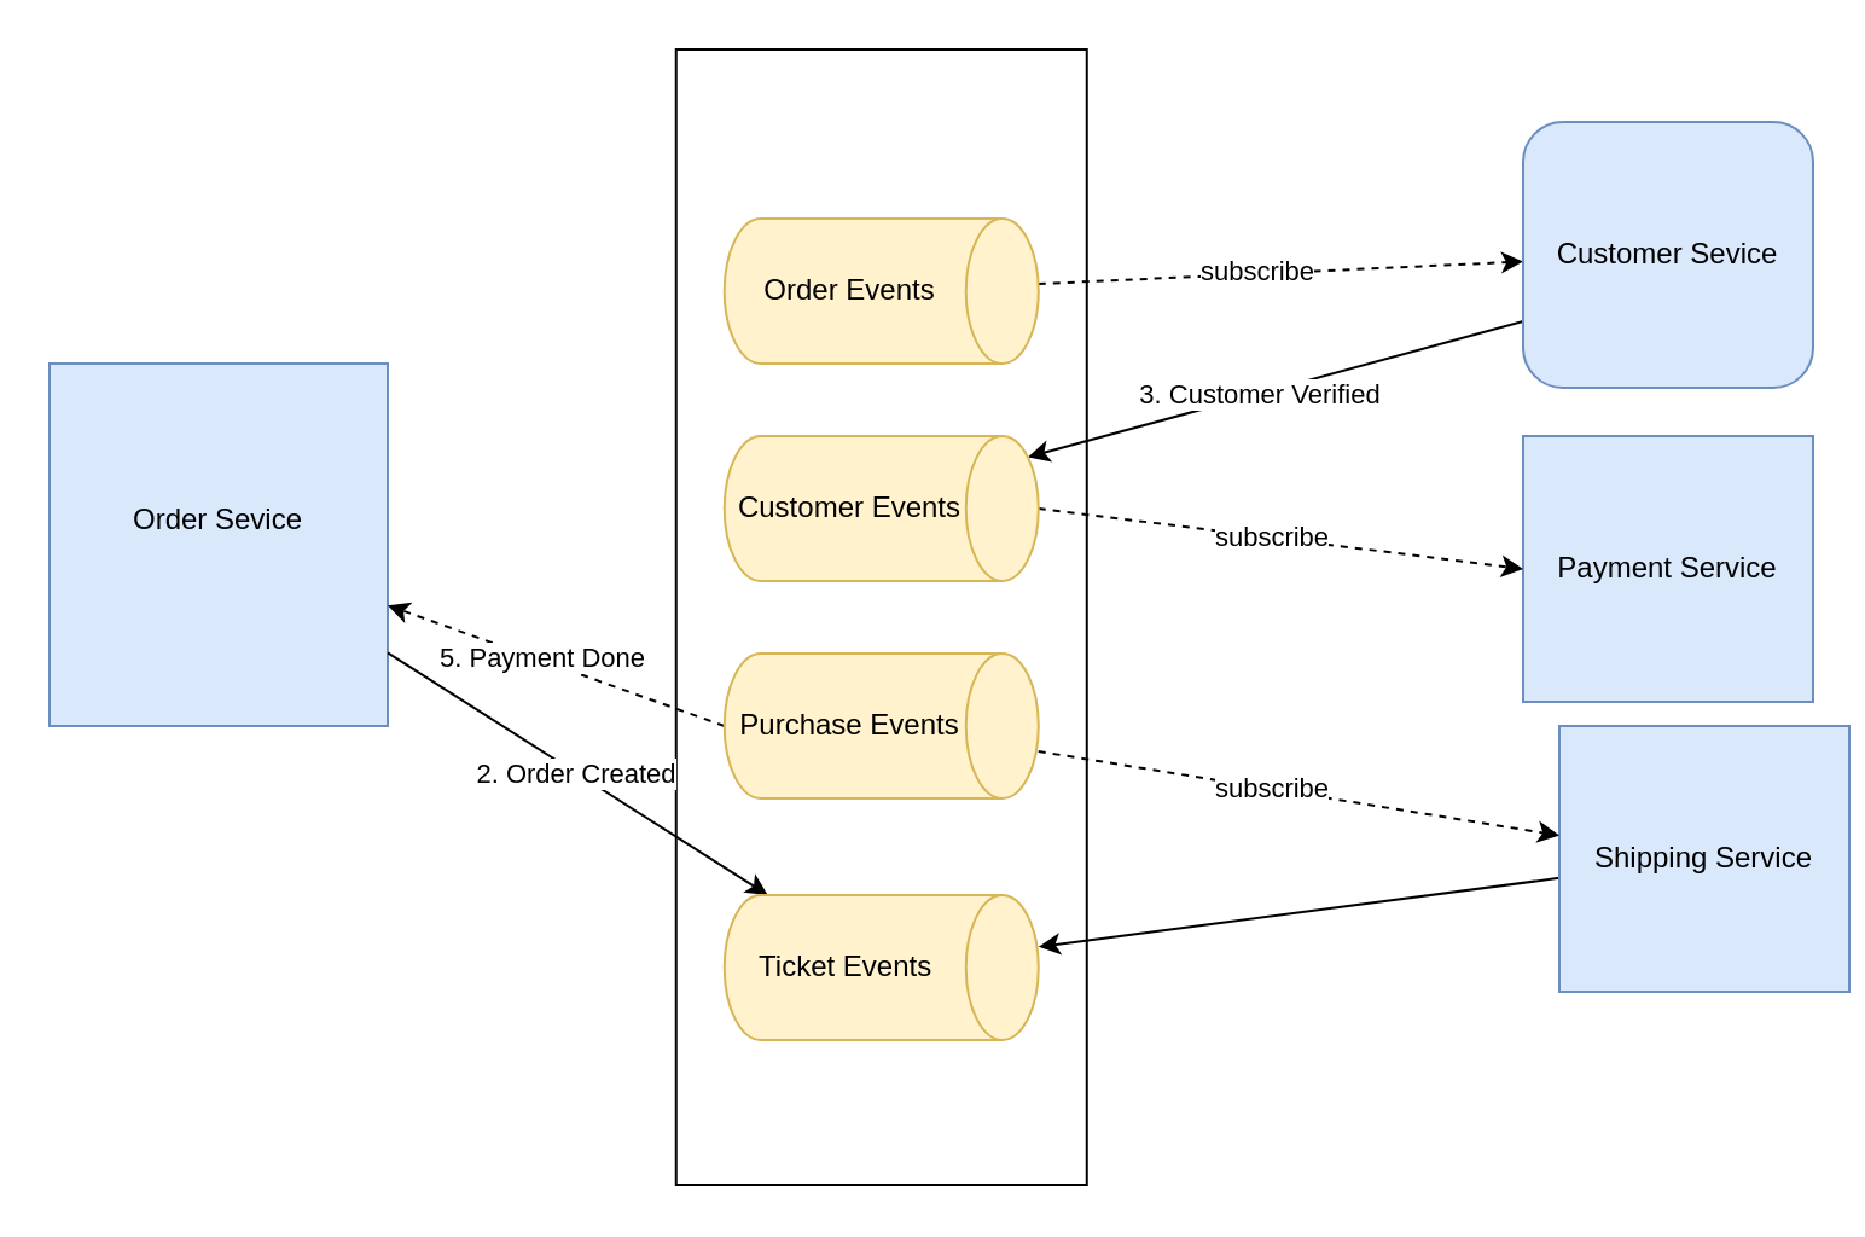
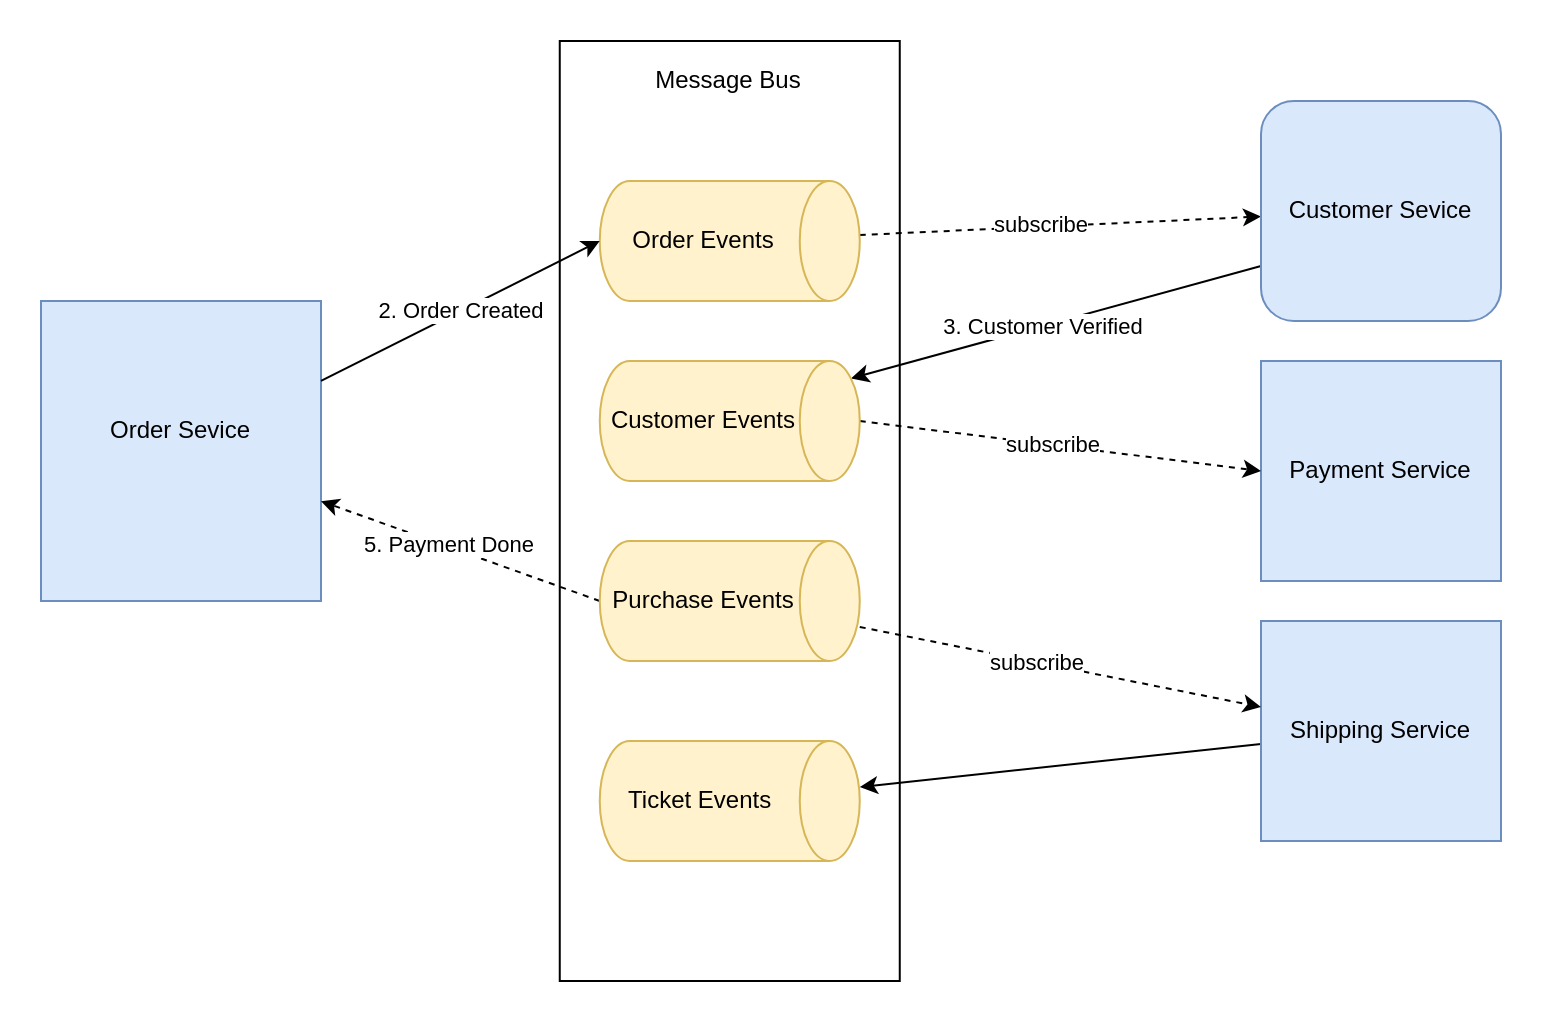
  <mxCell id="0" />
  <mxCell id="1" parent="0" />
  <mxCell id="2" value="Order Sevice" style="rounded=0;whiteSpace=wrap;html=1;fillColor=#dae8fc;strokeColor=#6c8ebf;spacingBottom=21;" parent="1" vertex="1"><mxGeometry x="20" y="150" width="140" height="150" as="geometry" /></mxCell>
  <mxCell id="3" value="" style="rounded=0;whiteSpace=wrap;html=1;" parent="1" vertex="1"><mxGeometry x="279.38" y="20" width="170" height="470" as="geometry" /></mxCell>
+ <mxCell id="4" value="Message Bus" style="text;html=1;strokeColor=none;fillColor=none;align=center;verticalAlign=middle;whiteSpace=wrap;rounded=0;" parent="1" vertex="1"><mxGeometry x="299.38" y="30" width="130" height="20" as="geometry" /></mxCell>
  <mxCell id="5" style="rounded=0;orthogonalLoop=1;jettySize=auto;html=1;dashed=1;" parent="1" source="7" target="10" edge="1"><mxGeometry relative="1" as="geometry" /></mxCell>
  <mxCell id="6" value="subscribe" style="edgeLabel;html=1;align=center;verticalAlign=middle;resizable=0;points=[];" vertex="1" connectable="0" parent="5"><mxGeometry x="-0.106" y="1" relative="1" as="geometry"><mxPoint as="offset" /></mxGeometry></mxCell>
  <mxCell id="7" value="Order Events" style="shape=cylinder3;whiteSpace=wrap;html=1;boundedLbl=1;backgroundOutline=1;size=15;direction=south;fillColor=#fff2cc;strokeColor=#d6b656;" parent="1" vertex="1"><mxGeometry x="299.38" y="90" width="130" height="60" as="geometry" /></mxCell>
  <mxCell id="8" style="edgeStyle=none;rounded=0;orthogonalLoop=1;jettySize=auto;html=1;exitX=0;exitY=0.75;exitDx=0;exitDy=0;entryX=0.145;entryY=0;entryDx=0;entryDy=4.35;entryPerimeter=0;" parent="1" source="10" target="17" edge="1"><mxGeometry relative="1" as="geometry" /></mxCell>
  <mxCell id="9" value="3. Customer Verified" style="edgeLabel;html=1;align=center;verticalAlign=middle;resizable=0;points=[];" parent="8" vertex="1" connectable="0"><mxGeometry x="0.075" relative="1" as="geometry"><mxPoint as="offset" /></mxGeometry></mxCell>
  <mxCell id="10" value="Customer Sevice" style="whiteSpace=wrap;html=1;fillColor=#dae8fc;strokeColor=#6c8ebf;rounded=1;" parent="1" vertex="1"><mxGeometry x="630" y="50" width="120" height="110" as="geometry" /></mxCell>
  <mxCell id="11" value="Payment Service" style="rounded=0;whiteSpace=wrap;html=1;fillColor=#dae8fc;strokeColor=#6c8ebf;" parent="1" vertex="1"><mxGeometry x="630" y="180" width="120" height="110" as="geometry" /></mxCell>
  <mxCell id="12" style="edgeStyle=none;rounded=0;orthogonalLoop=1;jettySize=auto;html=1;" parent="1" source="13" target="23" edge="1"><mxGeometry relative="1" as="geometry" /></mxCell>
- <mxCell id="13" value="Shipping Service" style="rounded=0;whiteSpace=wrap;html=1;fillColor=#dae8fc;strokeColor=#6c8ebf;" parent="1" vertex="1"><mxGeometry x="645" y="300" width="120" height="110" as="geometry" /></mxCell>
- <mxCell id="14" value="2. Order Created" style="rounded=0;orthogonalLoop=1;jettySize=auto;html=1;" parent="1" source="2" target="23" edge="1"><mxGeometry relative="1" as="geometry" /></mxCell>
+ <mxCell id="13" value="Shipping Service" style="rounded=0;whiteSpace=wrap;html=1;fillColor=#dae8fc;strokeColor=#6c8ebf;" parent="1" vertex="1"><mxGeometry x="630" y="310" width="120" height="110" as="geometry" /></mxCell>
+ <mxCell id="14" value="2. Order Created" style="rounded=0;orthogonalLoop=1;jettySize=auto;html=1;entryX=0.5;entryY=1;entryDx=0;entryDy=0;entryPerimeter=0;" parent="1" source="2" target="7" edge="1"><mxGeometry relative="1" as="geometry" /></mxCell>
  <mxCell id="15" style="edgeStyle=none;rounded=0;orthogonalLoop=1;jettySize=auto;html=1;exitX=0.5;exitY=0;exitDx=0;exitDy=0;exitPerimeter=0;entryX=0;entryY=0.5;entryDx=0;entryDy=0;dashed=1;" parent="1" source="17" target="11" edge="1"><mxGeometry relative="1" as="geometry" /></mxCell>
  <mxCell id="16" value="subscribe" style="edgeLabel;html=1;align=center;verticalAlign=middle;resizable=0;points=[];" vertex="1" connectable="0" parent="15"><mxGeometry x="-0.037" relative="1" as="geometry"><mxPoint as="offset" /></mxGeometry></mxCell>
  <mxCell id="17" value="Customer Events" style="shape=cylinder3;whiteSpace=wrap;html=1;boundedLbl=1;backgroundOutline=1;size=15;direction=south;fillColor=#fff2cc;strokeColor=#d6b656;" parent="1" vertex="1"><mxGeometry x="299.38" y="180" width="130" height="60" as="geometry" /></mxCell>
  <mxCell id="18" style="edgeStyle=none;rounded=0;orthogonalLoop=1;jettySize=auto;html=1;exitX=0.5;exitY=1;exitDx=0;exitDy=0;exitPerimeter=0;dashed=1;" parent="1" source="22" target="2" edge="1"><mxGeometry relative="1" as="geometry" /></mxCell>
  <mxCell id="19" value="5. Payment Done" style="edgeLabel;html=1;align=center;verticalAlign=middle;resizable=0;points=[];" parent="18" vertex="1" connectable="0"><mxGeometry x="0.098" y="-1" relative="1" as="geometry"><mxPoint as="offset" /></mxGeometry></mxCell>
  <mxCell id="20" style="edgeStyle=none;rounded=0;orthogonalLoop=1;jettySize=auto;html=1;dashed=1;" parent="1" source="22" target="13" edge="1"><mxGeometry relative="1" as="geometry" /></mxCell>
  <mxCell id="21" value="subscribe" style="edgeLabel;html=1;align=center;verticalAlign=middle;resizable=0;points=[];" vertex="1" connectable="0" parent="20"><mxGeometry x="-0.116" relative="1" as="geometry"><mxPoint as="offset" /></mxGeometry></mxCell>
  <mxCell id="22" value="Purchase Events" style="shape=cylinder3;whiteSpace=wrap;html=1;boundedLbl=1;backgroundOutline=1;size=15;direction=south;fillColor=#fff2cc;strokeColor=#d6b656;" parent="1" vertex="1"><mxGeometry x="299.38" y="270" width="130" height="60" as="geometry" /></mxCell>
  <mxCell id="23" value="Ticket Events&amp;nbsp;" style="shape=cylinder3;whiteSpace=wrap;html=1;boundedLbl=1;backgroundOutline=1;size=15;direction=south;fillColor=#fff2cc;strokeColor=#d6b656;" parent="1" vertex="1"><mxGeometry x="299.38" y="370" width="130" height="60" as="geometry" /></mxCell>
